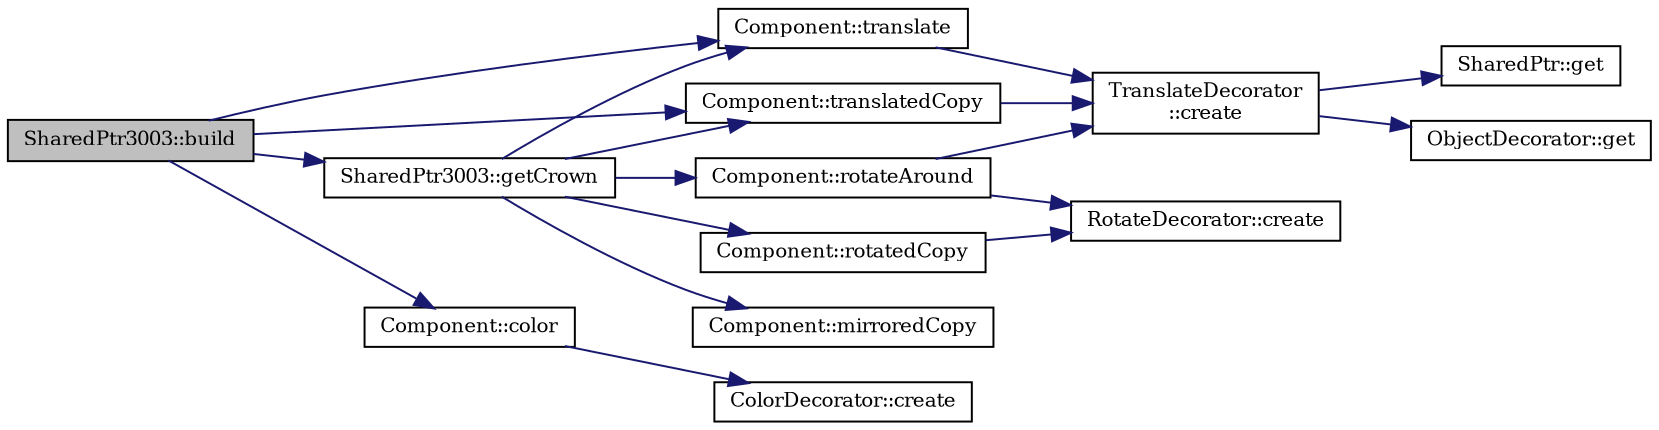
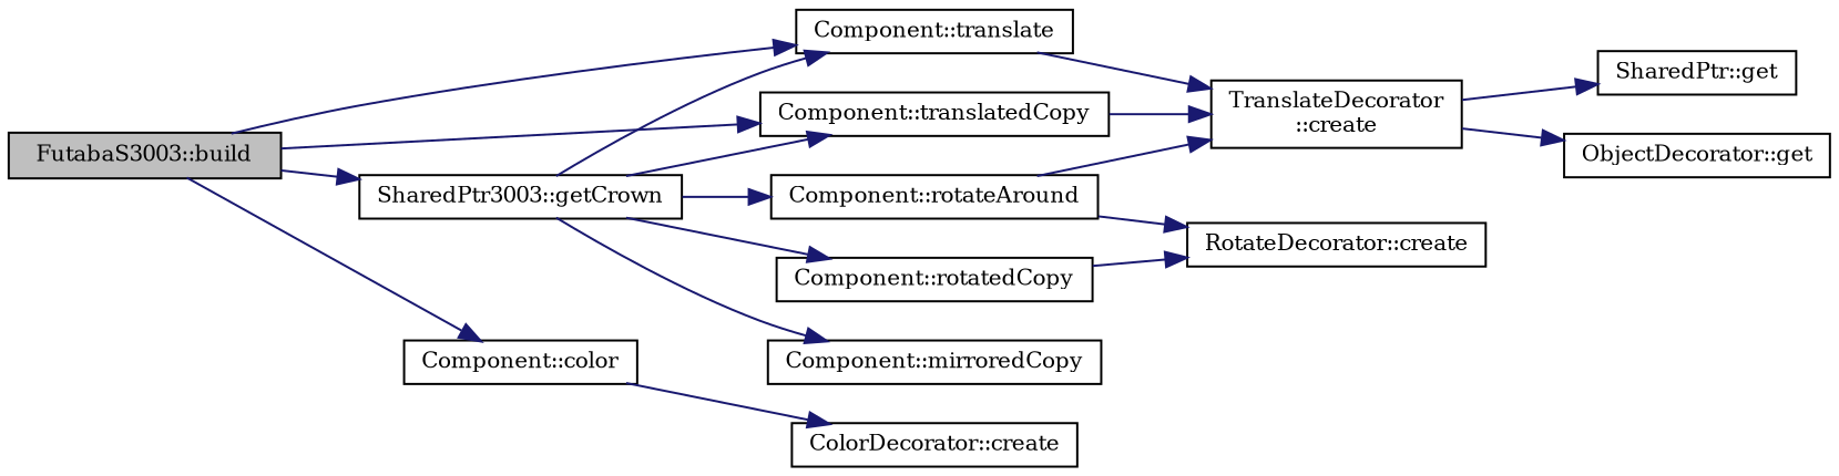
  digraph {
    fontname="DejaVu Serif"
    rankdir=LR
    node [color=black fillcolor=white fontname="DejaVu Serif" fontsize=10 shape=record style=filled]
    edge [color=midnightblue fontname="DejaVu Serif" fontsize=10 labelfontname=Helvetica labelfontsize=10 style=solid]
-   n1 [fillcolor=grey75 fontcolor=black height=0.2 label="SharedPtr3003::build" width=0.4]
+   n1 [fillcolor=grey75 fontcolor=black height=0.2 label="FutabaS3003::build" width=0.4]
    n2 [height=0.2 label="SharedPtr3003::getCrown" width=0.4]
    n3 [height=0.2 label="Component::translate" width=0.4]
    n4 [height=0.2 label="Component::translatedCopy" width=0.4]
    n5 [height=0.2 label="Component::color" width=0.4]
    n6 [height=0.2 label="Component::rotateAround" width=0.4]
    n7 [height=0.2 label="Component::mirroredCopy" width=0.4]
    n8 [height=0.2 label="Component::rotatedCopy" width=0.4]
    n9 [height=0.2 label="TranslateDecorator\l::create" width=0.4]
    n10 [height=0.2 label="ColorDecorator::create" width=0.4]
    n11 [height=0.2 label="RotateDecorator::create" width=0.4]
    n12 [height=0.2 label="SharedPtr::get" width=0.4]
    n13 [height=0.2 label="ObjectDecorator::get" width=0.4]
    n1 -> n2
    n1 -> n3
    n1 -> n4
    n1 -> n5
    n2 -> n3
    n2 -> n4
    n2 -> n6
    n2 -> n7
    n2 -> n8
    n3 -> n9
    n4 -> n9
    n5 -> n10
    n6 -> n9
    n6 -> n11
    n8 -> n11
    n9 -> n12
    n9 -> n13
  }
